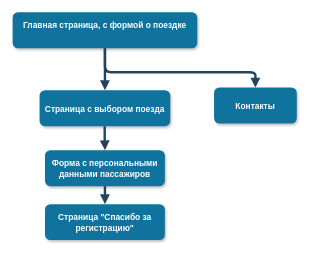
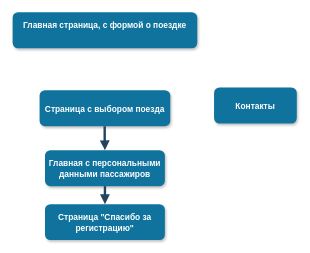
  <mxCell id="0" />
  <mxCell id="1" parent="0" />
  <mxCell id="2" value="Главная страница, с формой о поездке&#10;" style="rounded=1;fillColor=#10739E;strokeColor=none;shadow=1;gradientColor=none;fontStyle=1;fontColor=#FFFFFF;fontSize=14;" parent="1" vertex="1"><mxGeometry x="20" y="20" width="308" height="60" as="geometry" /></mxCell>
  <mxCell id="3" value="Страница с выбором поезда" style="rounded=1;fillColor=#10739E;strokeColor=none;shadow=1;gradientColor=none;fontStyle=1;fontColor=#FFFFFF;fontSize=14;" parent="1" vertex="1"><mxGeometry x="65" y="150" width="218" height="60" as="geometry" /></mxCell>
  <mxCell id="4" value="Контакты" style="rounded=1;fillColor=#10739E;strokeColor=none;shadow=1;gradientColor=none;fontStyle=1;fontColor=#FFFFFF;fontSize=14;" parent="1" vertex="1"><mxGeometry x="356" y="145.5" width="138" height="60" as="geometry" /></mxCell>
- <mxCell id="5" value="Форма с персональными &#10;данными пассажиров" style="rounded=1;fillColor=#10739E;strokeColor=none;shadow=1;gradientColor=none;fontStyle=1;fontColor=#FFFFFF;fontSize=14;" parent="1" vertex="1"><mxGeometry x="74" y="250" width="200" height="60" as="geometry" /></mxCell>
+ <mxCell id="5" value="Главная с персональными &#10;данными пассажиров" style="rounded=1;fillColor=#10739E;strokeColor=none;shadow=1;gradientColor=none;fontStyle=1;fontColor=#FFFFFF;fontSize=14;" parent="1" vertex="1"><mxGeometry x="74" y="250" width="200" height="60" as="geometry" /></mxCell>
  <mxCell id="6" value="Страница &quot;Спасибо за &#10;регистрацию&quot;" style="rounded=1;fillColor=#10739E;strokeColor=none;shadow=1;gradientColor=none;fontStyle=1;fontColor=#FFFFFF;fontSize=14;" parent="1" vertex="1"><mxGeometry x="74" y="340" width="200" height="60" as="geometry" /></mxCell>
- <mxCell id="7" value="" style="edgeStyle=elbowEdgeStyle;elbow=vertical;strokeWidth=4;endArrow=block;endFill=1;fontStyle=1;strokeColor=#23445D;exitX=0.5;exitY=1;exitDx=0;exitDy=0;" parent="1" source="2" target="3" edge="1"><mxGeometry x="22" y="165.5" width="100" height="100" as="geometry"><mxPoint x="176" y="60" as="sourcePoint" /><mxPoint x="-472" y="-144.5" as="targetPoint" /></mxGeometry></mxCell>
- <mxCell id="8" value="" style="edgeStyle=elbowEdgeStyle;elbow=vertical;strokeWidth=4;endArrow=block;endFill=1;fontStyle=1;strokeColor=#23445D;exitX=0.5;exitY=1;exitDx=0;exitDy=0;" parent="1" source="2" target="4" edge="1"><mxGeometry x="22" y="165.5" width="100" height="100" as="geometry"><mxPoint x="176" y="40" as="sourcePoint" /><mxPoint x="-472" y="-144.5" as="targetPoint" /><Array as="points"><mxPoint x="296" y="120" /></Array></mxGeometry></mxCell>
  <mxCell id="9" value="" style="edgeStyle=elbowEdgeStyle;elbow=vertical;strokeWidth=4;endArrow=block;endFill=1;fontStyle=1;strokeColor=#23445D;" parent="1" source="5" target="6" edge="1"><mxGeometry x="62" y="165.5" width="100" height="100" as="geometry"><mxPoint x="-532" y="-44.5" as="sourcePoint" /><mxPoint x="-432" y="-144.5" as="targetPoint" /></mxGeometry></mxCell>
  <mxCell id="10" value="" style="edgeStyle=elbowEdgeStyle;elbow=vertical;strokeWidth=4;endArrow=block;endFill=1;fontStyle=1;strokeColor=#23445D;entryX=0.5;entryY=0;entryDx=0;entryDy=0;" edge="1" parent="1" target="5"><mxGeometry x="177.08" y="185.5" width="100" height="100" as="geometry"><mxPoint x="173.58" y="210" as="sourcePoint" /><mxPoint x="174" y="240" as="targetPoint" /><Array as="points" /></mxGeometry></mxCell>
